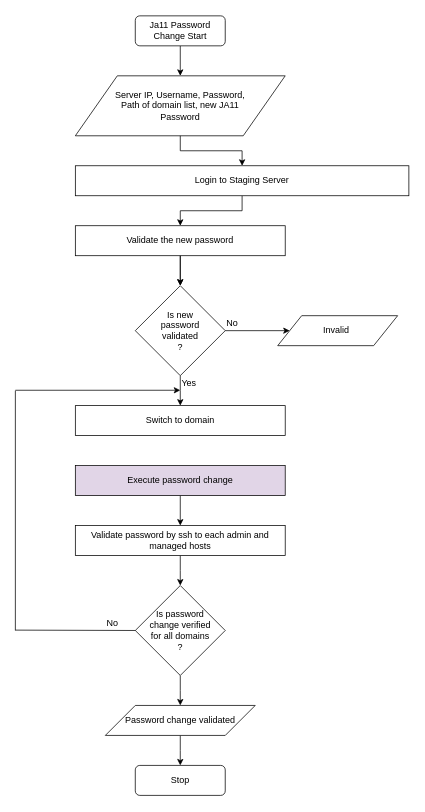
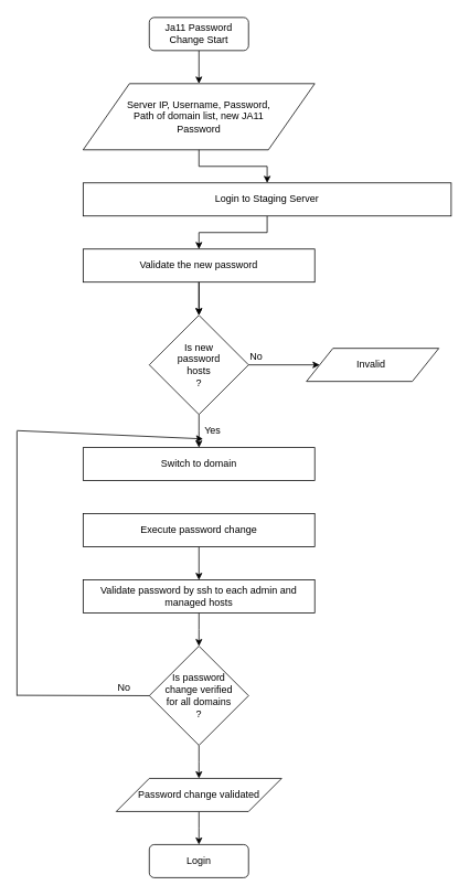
  <mxCell id="0" />
  <mxCell id="1" parent="0" />
  <mxCell id="2" value="" style="edgeStyle=orthogonalEdgeStyle;rounded=0;orthogonalLoop=1;jettySize=auto;html=1;entryX=0.5;entryY=0;entryDx=0;entryDy=0;" parent="1" source="3" target="4" edge="1"><mxGeometry relative="1" as="geometry"><mxPoint x="280" y="220" as="targetPoint" /></mxGeometry></mxCell>
  <mxCell id="3" value="Ja11 Password Change Start" style="rounded=1;whiteSpace=wrap;html=1;" parent="1" vertex="1"><mxGeometry x="180" y="20" width="120" height="40" as="geometry" /></mxCell>
  <mxCell id="4" value="Server IP, Username, Password,&lt;br&gt;Path of domain list, new JA11&lt;br&gt;Password" style="shape=parallelogram;perimeter=parallelogramPerimeter;whiteSpace=wrap;html=1;" parent="1" vertex="1"><mxGeometry x="100" y="100" width="280" height="80" as="geometry" /></mxCell>
  <mxCell id="5" style="edgeStyle=orthogonalEdgeStyle;rounded=0;orthogonalLoop=1;jettySize=auto;html=1;exitX=0.5;exitY=1;exitDx=0;exitDy=0;entryX=0.5;entryY=0;entryDx=0;entryDy=0;" parent="1" source="8" target="7" edge="1"><mxGeometry relative="1" as="geometry" /></mxCell>
  <mxCell id="6" value="" style="edgeStyle=orthogonalEdgeStyle;rounded=0;orthogonalLoop=1;jettySize=auto;html=1;" edge="1" parent="1" source="7" target="12"><mxGeometry relative="1" as="geometry" /></mxCell>
  <mxCell id="7" value="Validate the new password" style="rounded=0;whiteSpace=wrap;html=1;" parent="1" vertex="1"><mxGeometry x="100" y="300" width="280" height="40" as="geometry" /></mxCell>
  <mxCell id="8" value="Login to Staging Server" style="rounded=0;whiteSpace=wrap;html=1;" parent="1" vertex="1"><mxGeometry x="100" y="220" width="445" height="40" as="geometry" /></mxCell>
  <mxCell id="9" value="" style="edgeStyle=orthogonalEdgeStyle;rounded=0;orthogonalLoop=1;jettySize=auto;html=1;" edge="1" parent="1" source="4" target="8"><mxGeometry relative="1" as="geometry"><mxPoint x="281" y="340" as="targetPoint" /><mxPoint x="240" y="180" as="sourcePoint" /></mxGeometry></mxCell>
  <mxCell id="10" value="" style="edgeStyle=orthogonalEdgeStyle;rounded=0;orthogonalLoop=1;jettySize=auto;html=1;entryX=0;entryY=0.5;entryDx=0;entryDy=0;" edge="1" parent="1" source="12" target="14"><mxGeometry relative="1" as="geometry"><mxPoint x="380" y="440" as="targetPoint" /></mxGeometry></mxCell>
  <mxCell id="11" value="" style="edgeStyle=orthogonalEdgeStyle;rounded=0;orthogonalLoop=1;jettySize=auto;html=1;" edge="1" parent="1" source="12"><mxGeometry relative="1" as="geometry"><mxPoint x="240" y="540" as="targetPoint" /></mxGeometry></mxCell>
- <mxCell id="12" value="Is new &lt;br&gt;password&lt;br&gt;validated&lt;br&gt;?" style="rhombus;whiteSpace=wrap;html=1;" vertex="1" parent="1"><mxGeometry x="180" y="380" width="120" height="120" as="geometry" /></mxCell>
+ <mxCell id="12" value="Is new &lt;br&gt;password&lt;br&gt;hosts&lt;br&gt;?" style="rhombus;whiteSpace=wrap;html=1;" vertex="1" parent="1"><mxGeometry x="180" y="380" width="120" height="120" as="geometry" /></mxCell>
  <mxCell id="13" value="" style="endArrow=classic;html=1;" edge="1" parent="1"><mxGeometry width="50" height="50" relative="1" as="geometry"><mxPoint x="240" y="340" as="sourcePoint" /><mxPoint x="240" y="380" as="targetPoint" /></mxGeometry></mxCell>
  <mxCell id="14" value="Invalid&amp;nbsp;" style="shape=parallelogram;perimeter=parallelogramPerimeter;whiteSpace=wrap;html=1;" vertex="1" parent="1"><mxGeometry x="370" y="420" width="160" height="40" as="geometry" /></mxCell>
  <mxCell id="15" value="No" style="text;html=1;resizable=0;points=[];autosize=1;align=left;verticalAlign=top;spacingTop=-4;" vertex="1" parent="1"><mxGeometry x="300" y="420" width="30" height="20" as="geometry" /></mxCell>
- <mxCell id="16" value="Yes" style="text;html=1;resizable=0;points=[];autosize=1;align=left;verticalAlign=top;spacingTop=-4;" vertex="1" parent="1"><mxGeometry x="240" y="500" width="40" height="20" as="geometry" /></mxCell>
+ <mxCell id="16" value="Yes" style="text;html=1;resizable=0;points=[];autosize=1;align=left;verticalAlign=top;spacingTop=-4;" vertex="1" parent="1"><mxGeometry x="245" y="510" width="40" height="20" as="geometry" /></mxCell>
  <mxCell id="17" value="Switch to domain" style="rounded=0;whiteSpace=wrap;html=1;" vertex="1" parent="1"><mxGeometry x="100" y="540" width="280" height="40" as="geometry" /></mxCell>
  <mxCell id="18" value="" style="edgeStyle=orthogonalEdgeStyle;rounded=0;orthogonalLoop=1;jettySize=auto;html=1;" edge="1" parent="1" source="19" target="21"><mxGeometry relative="1" as="geometry" /></mxCell>
- <mxCell id="19" value="Execute password change" style="rounded=0;whiteSpace=wrap;html=1;fillColor=#e1d5e7;" vertex="1" parent="1"><mxGeometry x="100" y="620" width="280" height="40" as="geometry" /></mxCell>
+ <mxCell id="19" value="Execute password change" style="rounded=0;whiteSpace=wrap;html=1;" vertex="1" parent="1"><mxGeometry x="100" y="620" width="280" height="40" as="geometry" /></mxCell>
  <mxCell id="20" value="" style="edgeStyle=orthogonalEdgeStyle;rounded=0;orthogonalLoop=1;jettySize=auto;html=1;" edge="1" parent="1" source="21"><mxGeometry relative="1" as="geometry"><mxPoint x="240" y="780" as="targetPoint" /></mxGeometry></mxCell>
  <mxCell id="21" value="Validate password by ssh to each admin and managed hosts" style="rounded=0;whiteSpace=wrap;html=1;" vertex="1" parent="1"><mxGeometry x="100" y="700" width="280" height="40" as="geometry" /></mxCell>
  <mxCell id="22" value="" style="edgeStyle=orthogonalEdgeStyle;rounded=0;orthogonalLoop=1;jettySize=auto;html=1;" edge="1" parent="1" source="23"><mxGeometry relative="1" as="geometry"><mxPoint x="240" y="940" as="targetPoint" /></mxGeometry></mxCell>
  <mxCell id="23" value="Is password&lt;br&gt;change verified&lt;br&gt;for all domains&lt;br&gt;?" style="rhombus;whiteSpace=wrap;html=1;" vertex="1" parent="1"><mxGeometry x="180" y="780" width="120" height="120" as="geometry" /></mxCell>
  <mxCell id="24" value="" style="endArrow=none;html=1;entryX=0;entryY=0.5;entryDx=0;entryDy=0;" edge="1" parent="1" target="23"><mxGeometry width="50" height="50" relative="1" as="geometry"><mxPoint x="20" y="839.5" as="sourcePoint" /><mxPoint x="90" y="839.5" as="targetPoint" /></mxGeometry></mxCell>
  <mxCell id="25" value="" style="endArrow=none;html=1;" edge="1" parent="1"><mxGeometry width="50" height="50" relative="1" as="geometry"><mxPoint x="20" y="840" as="sourcePoint" /><mxPoint x="20" y="520" as="targetPoint" /></mxGeometry></mxCell>
  <mxCell id="26" value="No" style="text;html=1;resizable=0;points=[];autosize=1;align=left;verticalAlign=top;spacingTop=-4;" vertex="1" parent="1"><mxGeometry x="140" y="820" width="30" height="20" as="geometry" /></mxCell>
  <mxCell id="27" value="" style="endArrow=classic;html=1;entryX=0;entryY=0.975;entryDx=0;entryDy=0;entryPerimeter=0;" edge="1" parent="1" target="16"><mxGeometry width="50" height="50" relative="1" as="geometry"><mxPoint x="20" y="519.5" as="sourcePoint" /><mxPoint x="110" y="519.5" as="targetPoint" /></mxGeometry></mxCell>
  <mxCell id="28" value="" style="edgeStyle=orthogonalEdgeStyle;rounded=0;orthogonalLoop=1;jettySize=auto;html=1;" edge="1" parent="1" source="29"><mxGeometry relative="1" as="geometry"><mxPoint x="240" y="1020" as="targetPoint" /></mxGeometry></mxCell>
  <mxCell id="29" value="Password change validated" style="shape=parallelogram;perimeter=parallelogramPerimeter;whiteSpace=wrap;html=1;" vertex="1" parent="1"><mxGeometry x="140" y="940" width="200" height="40" as="geometry" /></mxCell>
- <mxCell id="30" value="Stop" style="rounded=1;whiteSpace=wrap;html=1;" vertex="1" parent="1"><mxGeometry x="180" y="1020" width="120" height="40" as="geometry" /></mxCell>
+ <mxCell id="30" value="Login" style="rounded=1;whiteSpace=wrap;html=1;" vertex="1" parent="1"><mxGeometry x="180" y="1020" width="120" height="40" as="geometry" /></mxCell>
